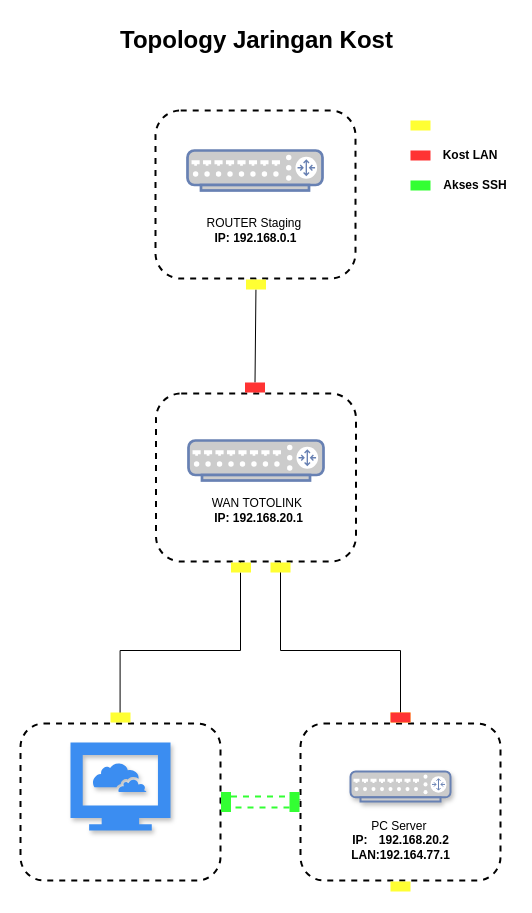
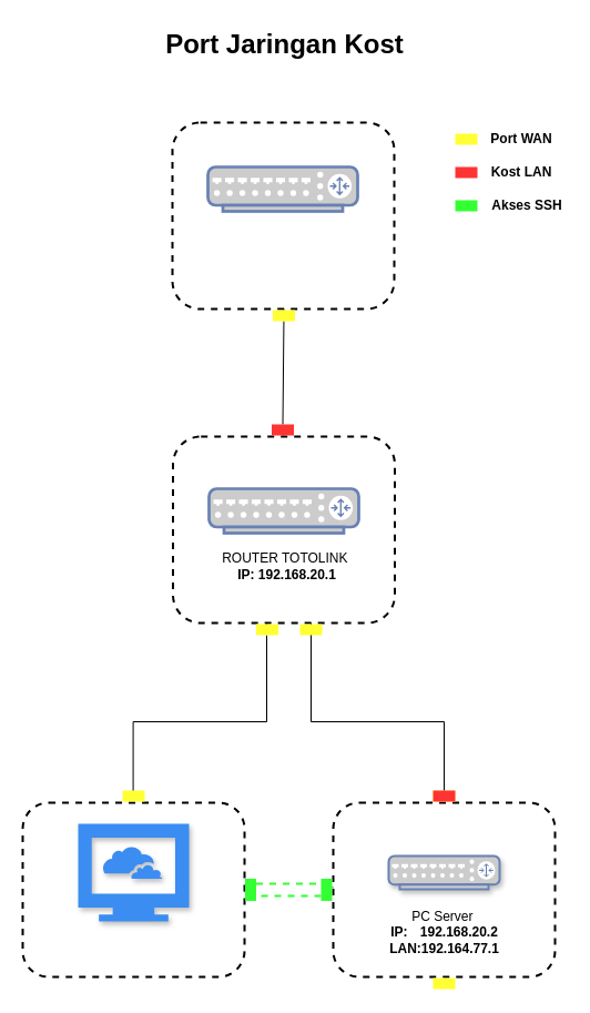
  <mxCell id="0" />
  <mxCell id="1" parent="0" />
  <mxCell id="2" value="" style="shape=link;html=1;rounded=0;" edge="1" parent="1" source="33"><mxGeometry width="100" relative="1" as="geometry"><mxPoint x="210" y="801" as="sourcePoint" /><mxPoint x="310" y="801" as="targetPoint" /></mxGeometry></mxCell>
  <mxCell id="3" value="" style="shape=link;html=1;rounded=0;" edge="1" parent="1" target="31"><mxGeometry width="100" relative="1" as="geometry"><mxPoint x="210" y="801" as="sourcePoint" /><mxPoint x="310" y="801" as="targetPoint" /></mxGeometry></mxCell>
  <mxCell id="4" value="" style="endArrow=none;html=1;rounded=0;exitX=0.479;exitY=0.249;exitDx=0;exitDy=0;edgeStyle=orthogonalEdgeStyle;exitPerimeter=0;" edge="1" parent="1" source="23" target="26"><mxGeometry width="50" height="50" relative="1" as="geometry"><mxPoint x="120" y="714" as="sourcePoint" /><mxPoint x="240" y="543" as="targetPoint" /><Array as="points"><mxPoint x="120" y="650" /><mxPoint x="240" y="650" /></Array></mxGeometry></mxCell>
  <mxCell id="5" value="" style="rounded=1;whiteSpace=wrap;html=1;dashed=1;strokeWidth=2;perimeterSpacing=10;glass=0;shadow=0;movable=1;resizable=1;rotatable=1;deletable=1;editable=1;locked=0;connectable=1;" vertex="1" parent="1"><mxGeometry x="300" y="723" width="200" height="157" as="geometry" /></mxCell>
  <mxCell id="6" value="" style="endArrow=none;html=1;rounded=0;entryX=0.5;entryY=0;entryDx=0;entryDy=0;entryPerimeter=0;" edge="1" parent="1" source="20" target="27"><mxGeometry width="50" height="50" relative="1" as="geometry"><mxPoint x="255" y="190" as="sourcePoint" /><mxPoint x="255" y="382" as="targetPoint" /></mxGeometry></mxCell>
  <mxCell id="7" value="" style="endArrow=none;html=1;rounded=0;entryX=0.5;entryY=0;entryDx=0;entryDy=0;entryPerimeter=0;" edge="1" parent="1" source="27" target="16"><mxGeometry width="50" height="50" relative="1" as="geometry"><mxPoint x="256" y="340" as="sourcePoint" /><mxPoint x="256" y="510" as="targetPoint" /></mxGeometry></mxCell>
  <mxCell id="8" value="" style="rounded=1;whiteSpace=wrap;html=1;dashed=1;strokeWidth=2;perimeterSpacing=10;glass=0;shadow=0;movable=1;resizable=1;rotatable=1;deletable=1;editable=1;locked=0;connectable=1;" vertex="1" parent="1"><mxGeometry x="155" y="110" width="200" height="168" as="geometry" /></mxCell>
  <mxCell id="9" value="" style="endArrow=none;html=1;rounded=0;entryX=0.5;entryY=0;entryDx=0;entryDy=0;entryPerimeter=0;" edge="1" parent="1" source="16" target="18"><mxGeometry width="50" height="50" relative="1" as="geometry"><mxPoint x="260" y="350" as="sourcePoint" /><mxPoint x="260" y="500" as="targetPoint" /></mxGeometry></mxCell>
  <mxCell id="10" value="" style="endArrow=none;html=1;rounded=0;edgeStyle=orthogonalEdgeStyle;" edge="1" parent="1"><mxGeometry width="50" height="50" relative="1" as="geometry"><mxPoint x="400" y="720" as="sourcePoint" /><mxPoint x="280" y="543" as="targetPoint" /><Array as="points"><mxPoint x="400" y="650" /><mxPoint x="280" y="650" /></Array></mxGeometry></mxCell>
  <mxCell id="11" value="" style="endArrow=none;html=1;rounded=0;exitX=0.479;exitY=0.249;exitDx=0;exitDy=0;edgeStyle=orthogonalEdgeStyle;exitPerimeter=0;" edge="1" parent="1" source="26"><mxGeometry width="50" height="50" relative="1" as="geometry"><mxPoint x="240" y="793" as="sourcePoint" /><mxPoint x="240" y="543" as="targetPoint" /><Array as="points" /></mxGeometry></mxCell>
  <mxCell id="12" value="" style="rounded=1;whiteSpace=wrap;html=1;dashed=1;strokeWidth=2;perimeterSpacing=10;glass=0;shadow=0;movable=1;resizable=1;rotatable=1;deletable=1;editable=1;locked=0;connectable=1;" vertex="1" parent="1"><mxGeometry x="155.5" y="393" width="200" height="168" as="geometry" /></mxCell>
  <mxCell id="13" value="" style="rounded=1;whiteSpace=wrap;html=1;dashed=1;strokeWidth=2;perimeterSpacing=10;glass=0;shadow=0;movable=1;resizable=1;rotatable=1;deletable=1;editable=1;locked=0;connectable=1;" vertex="1" parent="1"><mxGeometry x="20" y="723" width="200" height="157" as="geometry" /></mxCell>
  <mxCell id="14" value="" style="rounded=0;whiteSpace=wrap;html=1;fillColor=#FFFF33;strokeColor=none;" vertex="1" parent="1"><mxGeometry x="390" y="712" width="20" height="10" as="geometry" /></mxCell>
  <mxCell id="15" value="" style="rounded=0;whiteSpace=wrap;html=1;fillColor=#FFFF33;strokeColor=none;" vertex="1" parent="1"><mxGeometry x="270" y="562" width="20" height="10" as="geometry" /></mxCell>
  <mxCell id="16" value="" style="rounded=0;whiteSpace=wrap;html=1;fillColor=#FF3333;strokeColor=none;" vertex="1" parent="1"><mxGeometry x="244.5" y="382" width="20" height="10" as="geometry" /></mxCell>
  <mxCell id="17" value="" style="fontColor=#0066CC;verticalAlign=top;verticalLabelPosition=bottom;labelPosition=center;align=center;html=1;outlineConnect=0;fillColor=#CCCCCC;strokeColor=#6881B3;gradientColor=none;gradientDirection=north;strokeWidth=2;shape=mxgraph.networks.router;shadow=1;" vertex="1" parent="1"><mxGeometry x="350" y="771" width="100" height="30" as="geometry" /></mxCell>
  <mxCell id="18" value="" style="fontColor=#0066CC;verticalAlign=top;verticalLabelPosition=bottom;labelPosition=center;align=center;html=1;outlineConnect=0;fillColor=#CCCCCC;strokeColor=#6881B3;gradientColor=none;gradientDirection=north;strokeWidth=2;shape=mxgraph.networks.router;" vertex="1" parent="1"><mxGeometry x="188" y="440" width="135" height="40" as="geometry" /></mxCell>
- <mxCell id="19" value="WAN TOTOLINK&amp;nbsp;&lt;div&gt;&lt;b&gt;IP: 192.168.20.1&lt;/b&gt;&lt;/div&gt;" style="text;html=1;align=center;verticalAlign=middle;resizable=0;points=[];autosize=1;strokeColor=none;fillColor=none;" vertex="1" parent="1"><mxGeometry x="188" y="490" width="140" height="40" as="geometry" /></mxCell>
+ <mxCell id="19" value="ROUTER TOTOLINK&amp;nbsp;&lt;div&gt;&lt;b&gt;IP: 192.168.20.1&lt;/b&gt;&lt;/div&gt;" style="text;html=1;align=center;verticalAlign=middle;resizable=0;points=[];autosize=1;strokeColor=none;fillColor=none;" vertex="1" parent="1"><mxGeometry x="188" y="490" width="140" height="40" as="geometry" /></mxCell>
  <mxCell id="20" value="" style="fontColor=#0066CC;verticalAlign=top;verticalLabelPosition=bottom;labelPosition=center;align=center;html=1;outlineConnect=0;fillColor=#CCCCCC;strokeColor=#6881B3;gradientColor=none;gradientDirection=north;strokeWidth=2;shape=mxgraph.networks.router;" vertex="1" parent="1"><mxGeometry x="187" y="150" width="135" height="40" as="geometry" /></mxCell>
- <mxCell id="21" value="ROUTER Staging&amp;nbsp;&lt;div&gt;&lt;b&gt;IP: 192.168.0.1&lt;/b&gt;&lt;/div&gt;" style="text;html=1;align=center;verticalAlign=middle;resizable=0;points=[];autosize=1;strokeColor=none;fillColor=none;" vertex="1" parent="1"><mxGeometry x="194.5" y="210" width="120" height="40" as="geometry" /></mxCell>
- <mxCell id="22" value="Topology Jaringan Kost" style="text;strokeColor=none;fillColor=none;html=1;fontSize=24;fontStyle=1;verticalAlign=middle;align=center;" vertex="1" parent="1"><mxGeometry x="112.75" y="20" width="285.5" height="40" as="geometry" /></mxCell>
+ <mxCell id="22" value="Port Jaringan Kost" style="text;strokeColor=none;fillColor=none;html=1;fontSize=24;fontStyle=1;verticalAlign=middle;align=center;" vertex="1" parent="1"><mxGeometry x="112.75" y="20" width="285.5" height="40" as="geometry" /></mxCell>
  <mxCell id="23" value="" style="rounded=0;whiteSpace=wrap;html=1;fillColor=#FFFF33;strokeColor=none;" vertex="1" parent="1"><mxGeometry x="110" y="712" width="20" height="10" as="geometry" /></mxCell>
  <mxCell id="24" value="" style="sketch=0;html=1;aspect=fixed;strokeColor=none;shadow=1;fillColor=#3B8DF1;verticalAlign=top;labelPosition=center;verticalLabelPosition=bottom;shape=mxgraph.gcp2.cloud_computer" vertex="1" parent="1"><mxGeometry x="70" y="742" width="100" height="88" as="geometry" /></mxCell>
  <mxCell id="25" value="PC Server&amp;nbsp;&lt;div&gt;&lt;b&gt;IP:&lt;span style=&quot;white-space: pre;&quot;&gt;&#09;&lt;/span&gt;192.168.20.2&lt;br&gt;LAN:192.164.77.1&lt;/b&gt;&lt;/div&gt;" style="text;html=1;align=center;verticalAlign=middle;resizable=0;points=[];autosize=1;strokeColor=none;fillColor=none;" vertex="1" parent="1"><mxGeometry x="340" y="810" width="120" height="60" as="geometry" /></mxCell>
  <mxCell id="26" value="" style="rounded=0;whiteSpace=wrap;html=1;fillColor=#FFFF33;strokeColor=none;" vertex="1" parent="1"><mxGeometry x="230.5" y="562" width="20" height="10" as="geometry" /></mxCell>
  <mxCell id="27" value="" style="rounded=0;whiteSpace=wrap;html=1;fillColor=#FFFF33;strokeColor=none;" vertex="1" parent="1"><mxGeometry x="245.5" y="279" width="20" height="10" as="geometry" /></mxCell>
  <mxCell id="28" value="" style="rounded=0;whiteSpace=wrap;html=1;fillColor=#FFFF33;strokeColor=none;" vertex="1" parent="1"><mxGeometry x="410" y="120" width="20" height="10" as="geometry" /></mxCell>
  <mxCell id="29" value="" style="rounded=0;whiteSpace=wrap;html=1;fillColor=#FF3333;strokeColor=none;" vertex="1" parent="1"><mxGeometry x="410" y="150" width="20" height="10" as="geometry" /></mxCell>
  <mxCell id="30" value="" style="rounded=0;whiteSpace=wrap;html=1;fillColor=#FF3333;strokeColor=none;" vertex="1" parent="1"><mxGeometry x="390" y="712" width="20" height="10" as="geometry" /></mxCell>
  <mxCell id="31" value="" style="rounded=0;whiteSpace=wrap;html=1;fillColor=#33FF33;strokeColor=none;direction=south;" vertex="1" parent="1"><mxGeometry x="220.5" y="791.5" width="10" height="20" as="geometry" /></mxCell>
  <mxCell id="32" value="" style="shape=link;html=1;rounded=0;width=10;strokeWidth=2;dashed=1;strokeColor=#33FF33;" edge="1" parent="1" source="31" target="33"><mxGeometry width="100" relative="1" as="geometry"><mxPoint x="231" y="801" as="sourcePoint" /><mxPoint x="310" y="801" as="targetPoint" /></mxGeometry></mxCell>
  <mxCell id="33" value="" style="rounded=0;whiteSpace=wrap;html=1;fillColor=#33FF33;strokeColor=none;direction=south;" vertex="1" parent="1"><mxGeometry x="289" y="791.5" width="10" height="20" as="geometry" /></mxCell>
  <mxCell id="34" value="" style="rounded=0;whiteSpace=wrap;html=1;fillColor=#FFFF33;strokeColor=none;" vertex="1" parent="1"><mxGeometry x="390" y="881" width="20" height="10" as="geometry" /></mxCell>
+ <mxCell id="35" value="&lt;b&gt;Port WAN&lt;/b&gt;" style="text;strokeColor=none;align=center;fillColor=none;html=1;verticalAlign=middle;whiteSpace=wrap;rounded=0;" vertex="1" parent="1"><mxGeometry x="440" y="110" width="60" height="30" as="geometry" /></mxCell>
  <mxCell id="36" value="&lt;b&gt;Kost LAN&lt;/b&gt;" style="text;strokeColor=none;align=center;fillColor=none;html=1;verticalAlign=middle;whiteSpace=wrap;rounded=0;" vertex="1" parent="1"><mxGeometry x="440" y="140" width="60" height="30" as="geometry" /></mxCell>
  <mxCell id="37" value="" style="rounded=0;whiteSpace=wrap;html=1;fillColor=#33FF33;strokeColor=none;direction=west;" vertex="1" parent="1"><mxGeometry x="410" y="180" width="20" height="10" as="geometry" /></mxCell>
  <mxCell id="38" value="&lt;b&gt;Akses SSH&lt;/b&gt;" style="text;strokeColor=none;align=center;fillColor=none;html=1;verticalAlign=middle;whiteSpace=wrap;rounded=0;" vertex="1" parent="1"><mxGeometry x="440" y="170" width="70" height="30" as="geometry" /></mxCell>
